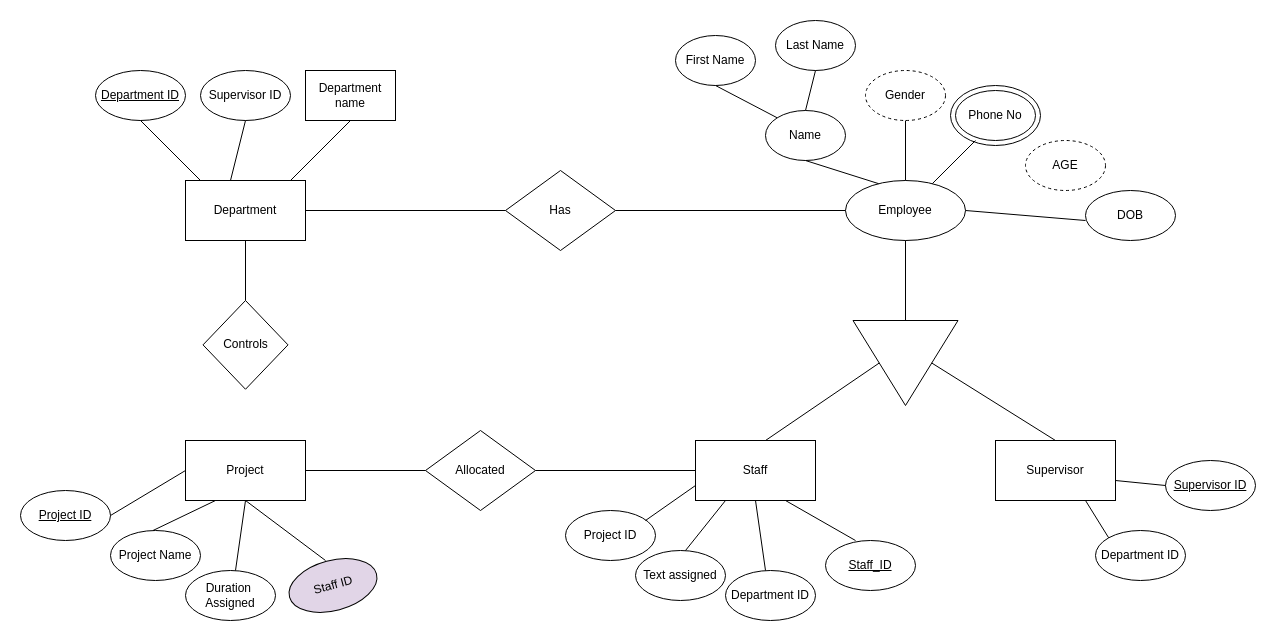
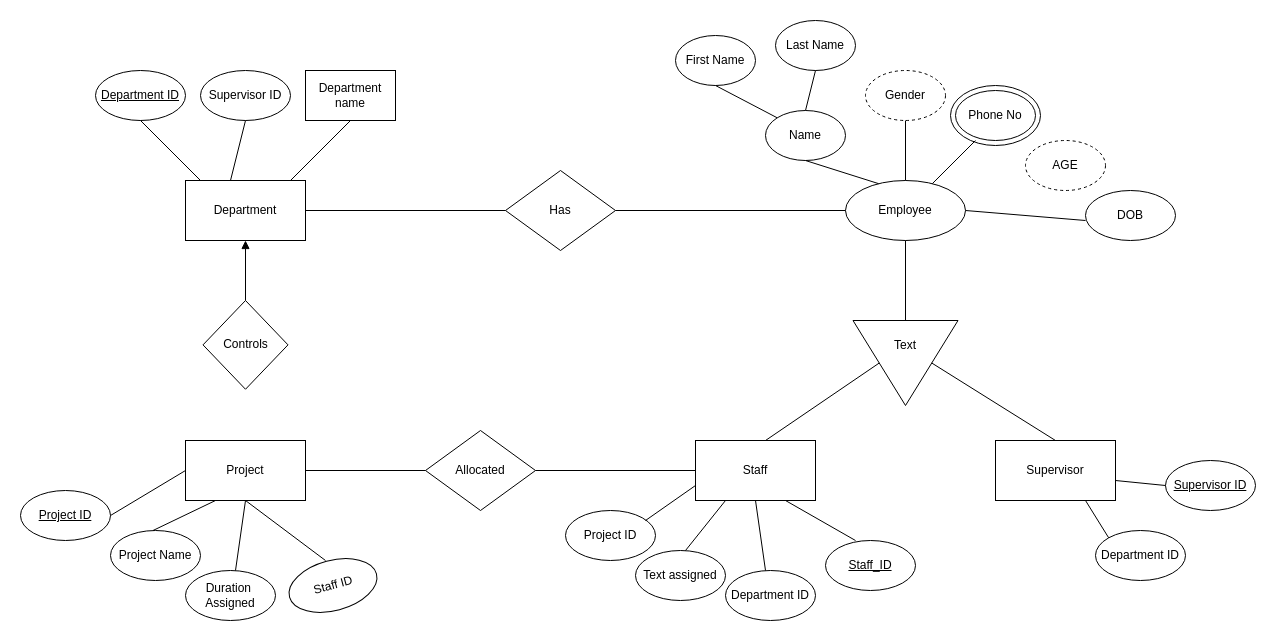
  <mxCell id="0" />
  <mxCell id="1" parent="0" />
  <mxCell id="2" value="Department" style="rounded=0;whiteSpace=wrap;html=1;" vertex="1" parent="1"><mxGeometry x="185" y="180" width="120" height="60" as="geometry" /></mxCell>
  <mxCell id="3" value="Department name" style="whiteSpace=wrap;html=1;rounded=0;" vertex="1" parent="1"><mxGeometry x="305" y="70" width="90" height="50" as="geometry" /></mxCell>
  <mxCell id="4" value="Supervisor ID" style="ellipse;whiteSpace=wrap;html=1;" vertex="1" parent="1"><mxGeometry x="200" y="70" width="90" height="50" as="geometry" /></mxCell>
  <mxCell id="5" value="&lt;u&gt;Department ID&lt;/u&gt;" style="ellipse;whiteSpace=wrap;html=1;" vertex="1" parent="1"><mxGeometry x="95" y="70" width="90" height="50" as="geometry" /></mxCell>
  <mxCell id="6" value="" style="endArrow=none;html=1;rounded=0;entryX=0.5;entryY=1;entryDx=0;entryDy=0;" edge="1" parent="1" target="3"><mxGeometry width="50" height="50" relative="1" as="geometry"><mxPoint x="290" y="180" as="sourcePoint" /><mxPoint x="340" y="130" as="targetPoint" /></mxGeometry></mxCell>
  <mxCell id="7" value="" style="endArrow=none;html=1;rounded=0;entryX=0.5;entryY=1;entryDx=0;entryDy=0;" edge="1" parent="1" target="4"><mxGeometry width="50" height="50" relative="1" as="geometry"><mxPoint x="230" y="180" as="sourcePoint" /><mxPoint x="290" y="120" as="targetPoint" /></mxGeometry></mxCell>
  <mxCell id="8" value="" style="endArrow=none;html=1;rounded=0;entryX=0.5;entryY=1;entryDx=0;entryDy=0;" edge="1" parent="1" target="5"><mxGeometry width="50" height="50" relative="1" as="geometry"><mxPoint x="200" y="180" as="sourcePoint" /><mxPoint x="215" y="120" as="targetPoint" /></mxGeometry></mxCell>
  <mxCell id="9" value="Employee" style="ellipse;whiteSpace=wrap;html=1;" vertex="1" parent="1"><mxGeometry x="845" y="180" width="120" height="60" as="geometry" /></mxCell>
  <mxCell id="10" value="Name" style="ellipse;whiteSpace=wrap;html=1;" vertex="1" parent="1"><mxGeometry x="765" y="110" width="80" height="50" as="geometry" /></mxCell>
  <mxCell id="11" value="Gender" style="ellipse;whiteSpace=wrap;html=1;dashed=1;" vertex="1" parent="1"><mxGeometry x="865" y="70" width="80" height="50" as="geometry" /></mxCell>
  <mxCell id="12" value="" style="ellipse;whiteSpace=wrap;html=1;" vertex="1" parent="1"><mxGeometry x="950" y="85" width="90" height="60" as="geometry" /></mxCell>
  <mxCell id="13" value="Phone No" style="ellipse;whiteSpace=wrap;html=1;" vertex="1" parent="1"><mxGeometry x="955" y="90" width="80" height="50" as="geometry" /></mxCell>
  <mxCell id="14" value="AGE" style="ellipse;whiteSpace=wrap;html=1;dashed=1;" vertex="1" parent="1"><mxGeometry x="1025" y="140" width="80" height="50" as="geometry" /></mxCell>
  <mxCell id="15" value="First Name" style="ellipse;whiteSpace=wrap;html=1;" vertex="1" parent="1"><mxGeometry x="675" y="35" width="80" height="50" as="geometry" /></mxCell>
  <mxCell id="16" value="Last Name" style="ellipse;whiteSpace=wrap;html=1;" vertex="1" parent="1"><mxGeometry x="775" y="20" width="80" height="50" as="geometry" /></mxCell>
  <mxCell id="17" value="" style="endArrow=none;html=1;rounded=0;entryX=0.5;entryY=1;entryDx=0;entryDy=0;" edge="1" parent="1" target="16"><mxGeometry width="50" height="50" relative="1" as="geometry"><mxPoint x="805" y="110" as="sourcePoint" /><mxPoint x="855" y="60" as="targetPoint" /></mxGeometry></mxCell>
  <mxCell id="18" value="" style="endArrow=none;html=1;rounded=0;exitX=0;exitY=0;exitDx=0;exitDy=0;" edge="1" parent="1" source="10"><mxGeometry width="50" height="50" relative="1" as="geometry"><mxPoint x="665" y="135" as="sourcePoint" /><mxPoint x="715" y="85" as="targetPoint" /></mxGeometry></mxCell>
  <mxCell id="19" value="" style="endArrow=none;html=1;rounded=0;exitX=0.75;exitY=0;exitDx=0;exitDy=0;" edge="1" parent="1" source="9"><mxGeometry width="50" height="50" relative="1" as="geometry"><mxPoint x="935" y="190" as="sourcePoint" /><mxPoint x="975" y="140" as="targetPoint" /></mxGeometry></mxCell>
  <mxCell id="20" value="" style="endArrow=none;html=1;rounded=0;exitX=0.25;exitY=0;exitDx=0;exitDy=0;" edge="1" parent="1" source="9"><mxGeometry width="50" height="50" relative="1" as="geometry"><mxPoint x="755" y="210" as="sourcePoint" /><mxPoint x="805" y="160" as="targetPoint" /></mxGeometry></mxCell>
  <mxCell id="21" value="" style="endArrow=none;html=1;rounded=0;entryX=0.5;entryY=1;entryDx=0;entryDy=0;exitX=0.5;exitY=0;exitDx=0;exitDy=0;" edge="1" parent="1" source="9" target="11"><mxGeometry width="50" height="50" relative="1" as="geometry"><mxPoint x="895" y="190" as="sourcePoint" /><mxPoint x="945" y="140" as="targetPoint" /></mxGeometry></mxCell>
  <mxCell id="22" value="Supervisor" style="rounded=0;whiteSpace=wrap;html=1;" vertex="1" parent="1"><mxGeometry x="995" y="440" width="120" height="60" as="geometry" /></mxCell>
  <mxCell id="23" value="Staff" style="rounded=0;whiteSpace=wrap;html=1;" vertex="1" parent="1"><mxGeometry x="695" y="440" width="120" height="60" as="geometry" /></mxCell>
  <mxCell id="24" value="" style="triangle;whiteSpace=wrap;html=1;rotation=90;" vertex="1" parent="1"><mxGeometry x="862.5" y="310" width="85" height="105" as="geometry" /></mxCell>
  <mxCell id="25" value="Project" style="rounded=0;whiteSpace=wrap;html=1;" vertex="1" parent="1"><mxGeometry x="185" y="440" width="120" height="60" as="geometry" /></mxCell>
  <mxCell id="26" value="Allocated" style="rhombus;whiteSpace=wrap;html=1;" vertex="1" parent="1"><mxGeometry x="425" y="430" width="110" height="80" as="geometry" /></mxCell>
  <mxCell id="27" value="Controls" style="rhombus;whiteSpace=wrap;html=1;rotation=0;" vertex="1" parent="1"><mxGeometry x="202.5" y="300" width="85" height="88.75" as="geometry" /></mxCell>
  <mxCell id="28" value="Has" style="rhombus;whiteSpace=wrap;html=1;" vertex="1" parent="1"><mxGeometry x="505" y="170" width="110" height="80" as="geometry" /></mxCell>
  <mxCell id="29" value="" style="endArrow=none;html=1;rounded=0;entryX=0;entryY=0.5;entryDx=0;entryDy=0;" edge="1" parent="1" target="28"><mxGeometry width="50" height="50" relative="1" as="geometry"><mxPoint x="305" y="210" as="sourcePoint" /><mxPoint x="355" y="160" as="targetPoint" /></mxGeometry></mxCell>
  <mxCell id="30" value="" style="endArrow=none;html=1;rounded=0;entryX=0;entryY=0.5;entryDx=0;entryDy=0;" edge="1" parent="1" target="9"><mxGeometry width="50" height="50" relative="1" as="geometry"><mxPoint x="615" y="210" as="sourcePoint" /><mxPoint x="665" y="160" as="targetPoint" /></mxGeometry></mxCell>
- <mxCell id="31" value="" style="endArrow=none;html=1;rounded=0;exitX=0.5;exitY=0;exitDx=0;exitDy=0;" edge="1" parent="1" source="27" target="2"><mxGeometry width="50" height="50" relative="1" as="geometry"><mxPoint x="240" y="300" as="sourcePoint" /><mxPoint x="290" y="250" as="targetPoint" /></mxGeometry></mxCell>
+ <mxCell id="31" value="" style="endArrow=block;html=1;rounded=0;exitX=0.5;exitY=0;exitDx=0;exitDy=0;" edge="1" parent="1" source="27" target="2"><mxGeometry width="50" height="50" relative="1" as="geometry"><mxPoint x="240" y="300" as="sourcePoint" /><mxPoint x="290" y="250" as="targetPoint" /></mxGeometry></mxCell>
  <mxCell id="32" value="" style="endArrow=none;html=1;rounded=0;entryX=0;entryY=0.5;entryDx=0;entryDy=0;" edge="1" parent="1" target="26"><mxGeometry width="50" height="50" relative="1" as="geometry"><mxPoint x="305" y="470" as="sourcePoint" /><mxPoint x="355" y="420" as="targetPoint" /></mxGeometry></mxCell>
  <mxCell id="33" value="" style="endArrow=none;html=1;rounded=0;entryX=0;entryY=0.5;entryDx=0;entryDy=0;" edge="1" parent="1" target="23"><mxGeometry width="50" height="50" relative="1" as="geometry"><mxPoint x="535" y="470" as="sourcePoint" /><mxPoint x="585" y="420" as="targetPoint" /></mxGeometry></mxCell>
  <mxCell id="34" value="" style="endArrow=none;html=1;rounded=0;entryX=0.5;entryY=1;entryDx=0;entryDy=0;" edge="1" parent="1" target="24"><mxGeometry width="50" height="50" relative="1" as="geometry"><mxPoint x="765" y="440" as="sourcePoint" /><mxPoint x="815" y="390" as="targetPoint" /></mxGeometry></mxCell>
  <mxCell id="35" value="" style="endArrow=none;html=1;rounded=0;entryX=0.5;entryY=0;entryDx=0;entryDy=0;" edge="1" parent="1" target="24"><mxGeometry width="50" height="50" relative="1" as="geometry"><mxPoint x="1055" y="440" as="sourcePoint" /><mxPoint x="1105" y="390" as="targetPoint" /></mxGeometry></mxCell>
  <mxCell id="36" value="" style="endArrow=none;html=1;rounded=0;entryX=0.5;entryY=1;entryDx=0;entryDy=0;exitX=0;exitY=0.5;exitDx=0;exitDy=0;" edge="1" parent="1" source="24" target="9"><mxGeometry width="50" height="50" relative="1" as="geometry"><mxPoint x="905" y="330" as="sourcePoint" /><mxPoint x="955" y="280" as="targetPoint" /></mxGeometry></mxCell>
- <mxCell id="37" value="Staff ID" style="ellipse;whiteSpace=wrap;html=1;rotation=-15;fillColor=#e1d5e7;" vertex="1" parent="1"><mxGeometry x="287.5" y="560" width="90" height="50" as="geometry" /></mxCell>
+ <mxCell id="37" value="Staff ID" style="ellipse;whiteSpace=wrap;html=1;rotation=-15;" vertex="1" parent="1"><mxGeometry x="287.5" y="560" width="90" height="50" as="geometry" /></mxCell>
  <mxCell id="38" value="Duration&amp;nbsp;&lt;br&gt;Assigned" style="ellipse;whiteSpace=wrap;html=1;" vertex="1" parent="1"><mxGeometry x="185" y="570" width="90" height="50" as="geometry" /></mxCell>
  <mxCell id="39" value="Project Name" style="ellipse;whiteSpace=wrap;html=1;" vertex="1" parent="1"><mxGeometry x="110" y="530" width="90" height="50" as="geometry" /></mxCell>
  <mxCell id="40" value="" style="endArrow=none;html=1;rounded=0;entryX=0.5;entryY=1;entryDx=0;entryDy=0;" edge="1" parent="1" target="25"><mxGeometry width="50" height="50" relative="1" as="geometry"><mxPoint x="235" y="570" as="sourcePoint" /><mxPoint x="285" y="520" as="targetPoint" /></mxGeometry></mxCell>
  <mxCell id="41" value="" style="endArrow=none;html=1;rounded=0;entryX=0.5;entryY=1;entryDx=0;entryDy=0;" edge="1" parent="1" target="25"><mxGeometry width="50" height="50" relative="1" as="geometry"><mxPoint x="325" y="560" as="sourcePoint" /><mxPoint x="375" y="510" as="targetPoint" /></mxGeometry></mxCell>
  <mxCell id="42" value="" style="endArrow=none;html=1;rounded=0;entryX=0.25;entryY=1;entryDx=0;entryDy=0;" edge="1" parent="1" target="25"><mxGeometry width="50" height="50" relative="1" as="geometry"><mxPoint x="152.5" y="530" as="sourcePoint" /><mxPoint x="202.5" y="480" as="targetPoint" /></mxGeometry></mxCell>
  <mxCell id="43" value="&lt;u&gt;Project ID&lt;/u&gt;" style="ellipse;whiteSpace=wrap;html=1;" vertex="1" parent="1"><mxGeometry x="20" y="490" width="90" height="50" as="geometry" /></mxCell>
  <mxCell id="44" value="" style="endArrow=none;html=1;rounded=0;entryX=0;entryY=0.5;entryDx=0;entryDy=0;exitX=1;exitY=0.5;exitDx=0;exitDy=0;" edge="1" parent="1" source="43" target="25"><mxGeometry width="50" height="50" relative="1" as="geometry"><mxPoint x="110" y="470" as="sourcePoint" /><mxPoint x="160" y="420" as="targetPoint" /></mxGeometry></mxCell>
  <mxCell id="45" value="&lt;u&gt;Supervisor ID&lt;/u&gt;" style="ellipse;whiteSpace=wrap;html=1;" vertex="1" parent="1"><mxGeometry x="1165" y="460" width="90" height="50" as="geometry" /></mxCell>
  <mxCell id="46" value="Department ID" style="ellipse;whiteSpace=wrap;html=1;" vertex="1" parent="1"><mxGeometry x="1095" y="530" width="90" height="50" as="geometry" /></mxCell>
  <mxCell id="47" value="" style="endArrow=none;html=1;rounded=0;entryX=0;entryY=0.5;entryDx=0;entryDy=0;" edge="1" parent="1" target="45"><mxGeometry width="50" height="50" relative="1" as="geometry"><mxPoint x="1115" y="480" as="sourcePoint" /><mxPoint x="1165" y="430" as="targetPoint" /></mxGeometry></mxCell>
  <mxCell id="48" value="" style="endArrow=none;html=1;rounded=0;exitX=0;exitY=0;exitDx=0;exitDy=0;" edge="1" parent="1" source="46"><mxGeometry width="50" height="50" relative="1" as="geometry"><mxPoint x="1035" y="550" as="sourcePoint" /><mxPoint x="1085" y="500" as="targetPoint" /></mxGeometry></mxCell>
  <mxCell id="49" value="Project ID" style="ellipse;whiteSpace=wrap;html=1;" vertex="1" parent="1"><mxGeometry x="565" y="510" width="90" height="50" as="geometry" /></mxCell>
  <mxCell id="50" value="Text assigned" style="ellipse;whiteSpace=wrap;html=1;" vertex="1" parent="1"><mxGeometry x="635" y="550" width="90" height="50" as="geometry" /></mxCell>
  <mxCell id="51" value="Department ID" style="ellipse;whiteSpace=wrap;html=1;" vertex="1" parent="1"><mxGeometry x="725" y="570" width="90" height="50" as="geometry" /></mxCell>
  <mxCell id="52" value="" style="endArrow=none;html=1;rounded=0;entryX=0;entryY=0.75;entryDx=0;entryDy=0;" edge="1" parent="1" target="23"><mxGeometry width="50" height="50" relative="1" as="geometry"><mxPoint x="645" y="520" as="sourcePoint" /><mxPoint x="695" y="470" as="targetPoint" /></mxGeometry></mxCell>
  <mxCell id="53" value="" style="endArrow=none;html=1;rounded=0;entryX=0.25;entryY=1;entryDx=0;entryDy=0;" edge="1" parent="1" target="23"><mxGeometry width="50" height="50" relative="1" as="geometry"><mxPoint x="685" y="550" as="sourcePoint" /><mxPoint x="715" y="510" as="targetPoint" /></mxGeometry></mxCell>
  <mxCell id="54" value="" style="endArrow=none;html=1;rounded=0;entryX=0.5;entryY=1;entryDx=0;entryDy=0;" edge="1" parent="1" target="23"><mxGeometry width="50" height="50" relative="1" as="geometry"><mxPoint x="765" y="570" as="sourcePoint" /><mxPoint x="815" y="520" as="targetPoint" /></mxGeometry></mxCell>
  <mxCell id="55" value="&lt;u&gt;Staff_ID&lt;/u&gt;" style="ellipse;whiteSpace=wrap;html=1;" vertex="1" parent="1"><mxGeometry x="825" y="540" width="90" height="50" as="geometry" /></mxCell>
  <mxCell id="56" value="" style="endArrow=none;html=1;rounded=0;entryX=0.75;entryY=1;entryDx=0;entryDy=0;" edge="1" parent="1" target="23"><mxGeometry width="50" height="50" relative="1" as="geometry"><mxPoint x="855" y="540" as="sourcePoint" /><mxPoint x="905" y="490" as="targetPoint" /></mxGeometry></mxCell>
  <mxCell id="57" value="DOB" style="ellipse;whiteSpace=wrap;html=1;" vertex="1" parent="1"><mxGeometry x="1085" y="190" width="90" height="50" as="geometry" /></mxCell>
  <mxCell id="58" value="" style="endArrow=none;html=1;rounded=0;exitX=1;exitY=0.5;exitDx=0;exitDy=0;" edge="1" parent="1" source="9"><mxGeometry width="50" height="50" relative="1" as="geometry"><mxPoint x="1035" y="270" as="sourcePoint" /><mxPoint x="1085" y="220" as="targetPoint" /></mxGeometry></mxCell>
+ <mxCell id="59" value="Text" style="text;html=1;strokeColor=none;fillColor=none;align=center;verticalAlign=middle;whiteSpace=wrap;rounded=0;" vertex="1" parent="1"><mxGeometry x="875" y="330" width="60" height="30" as="geometry" /></mxCell>
